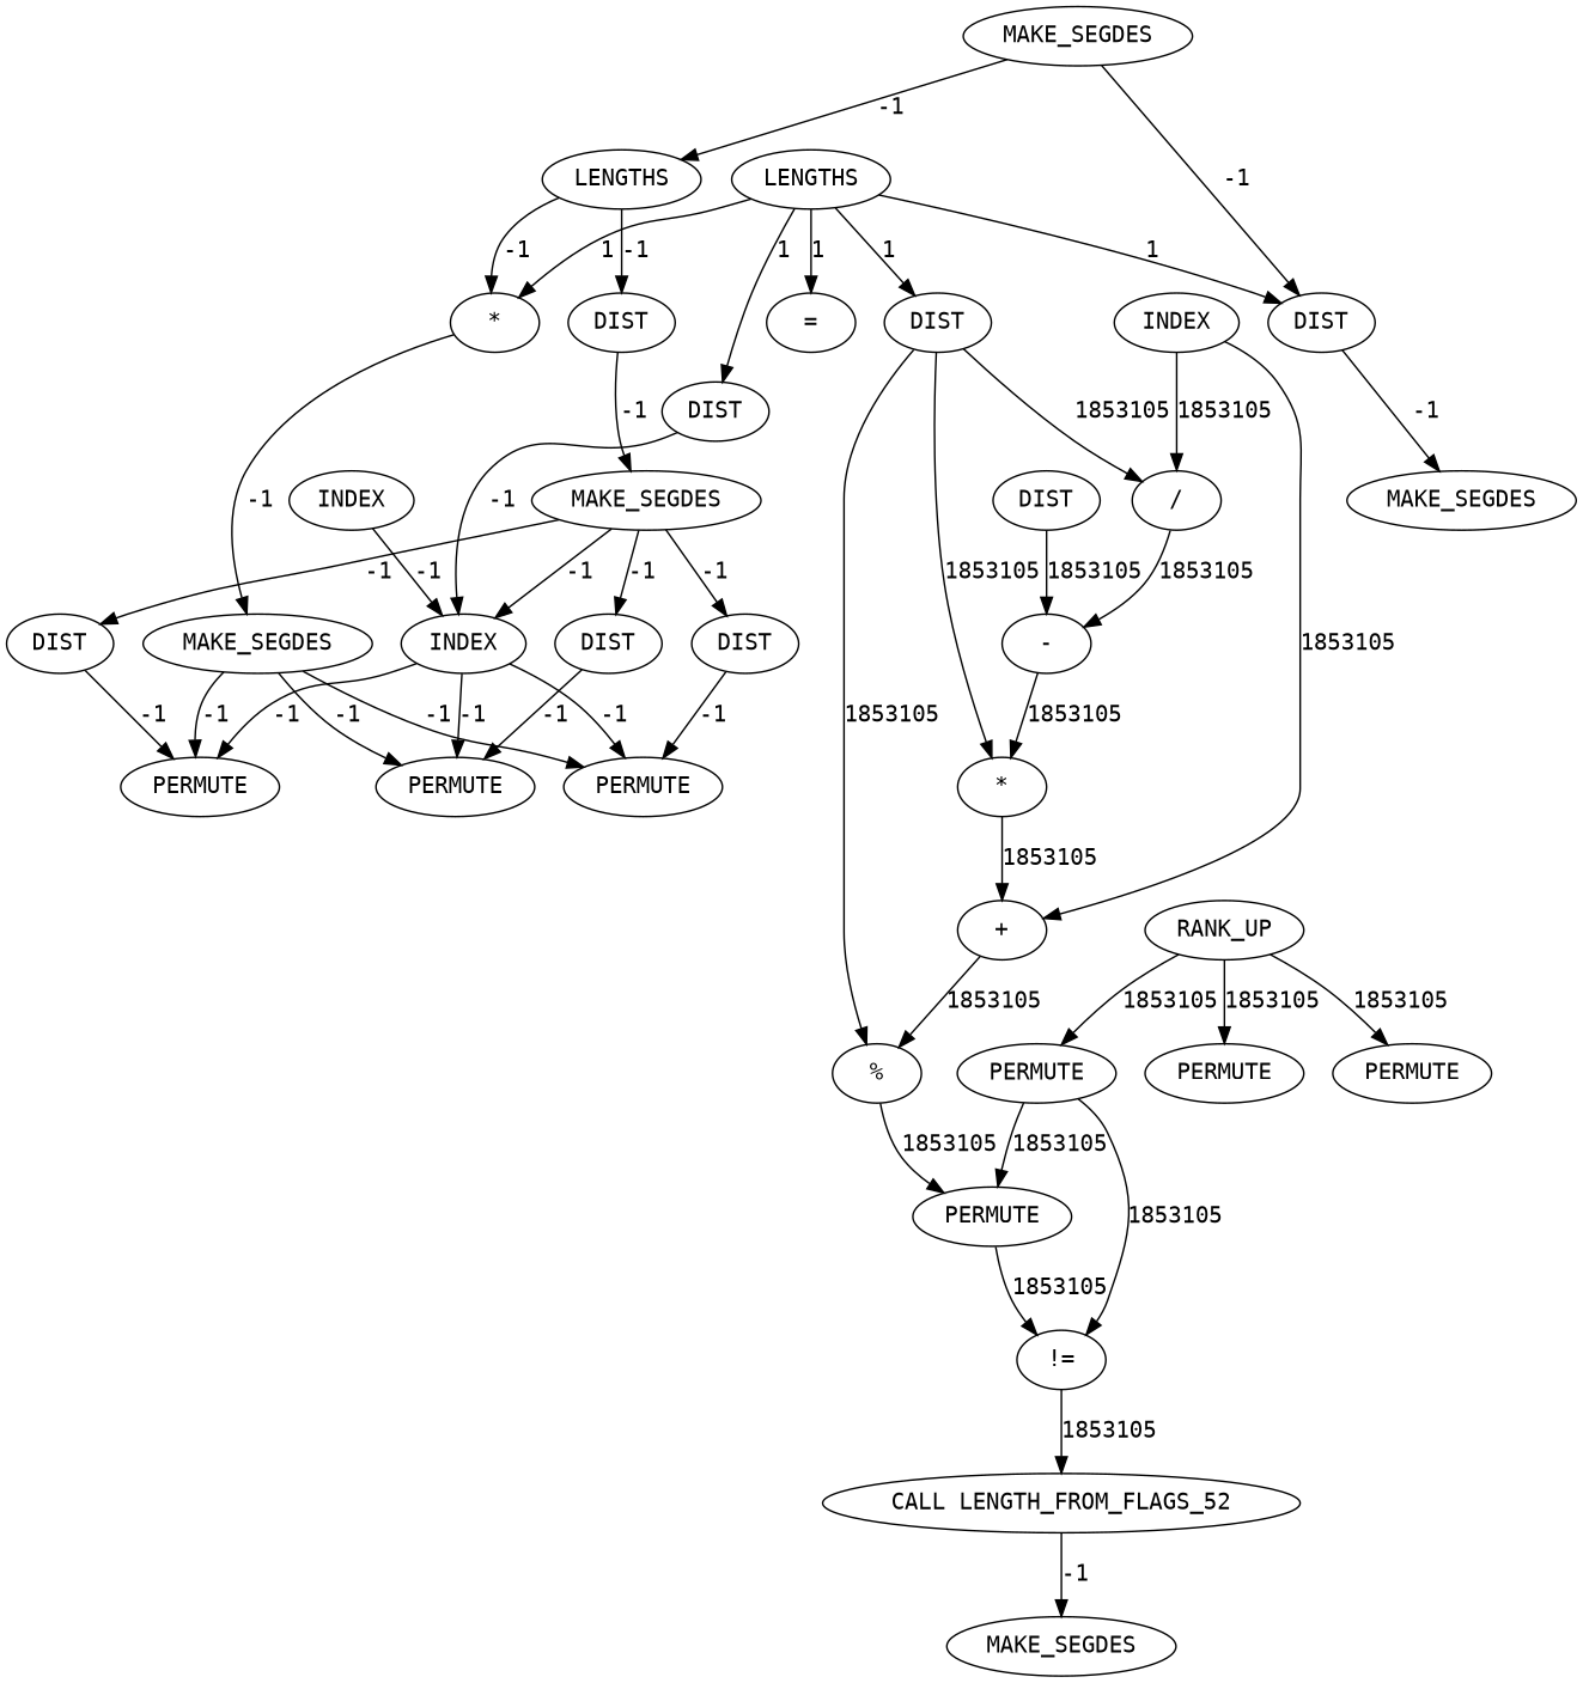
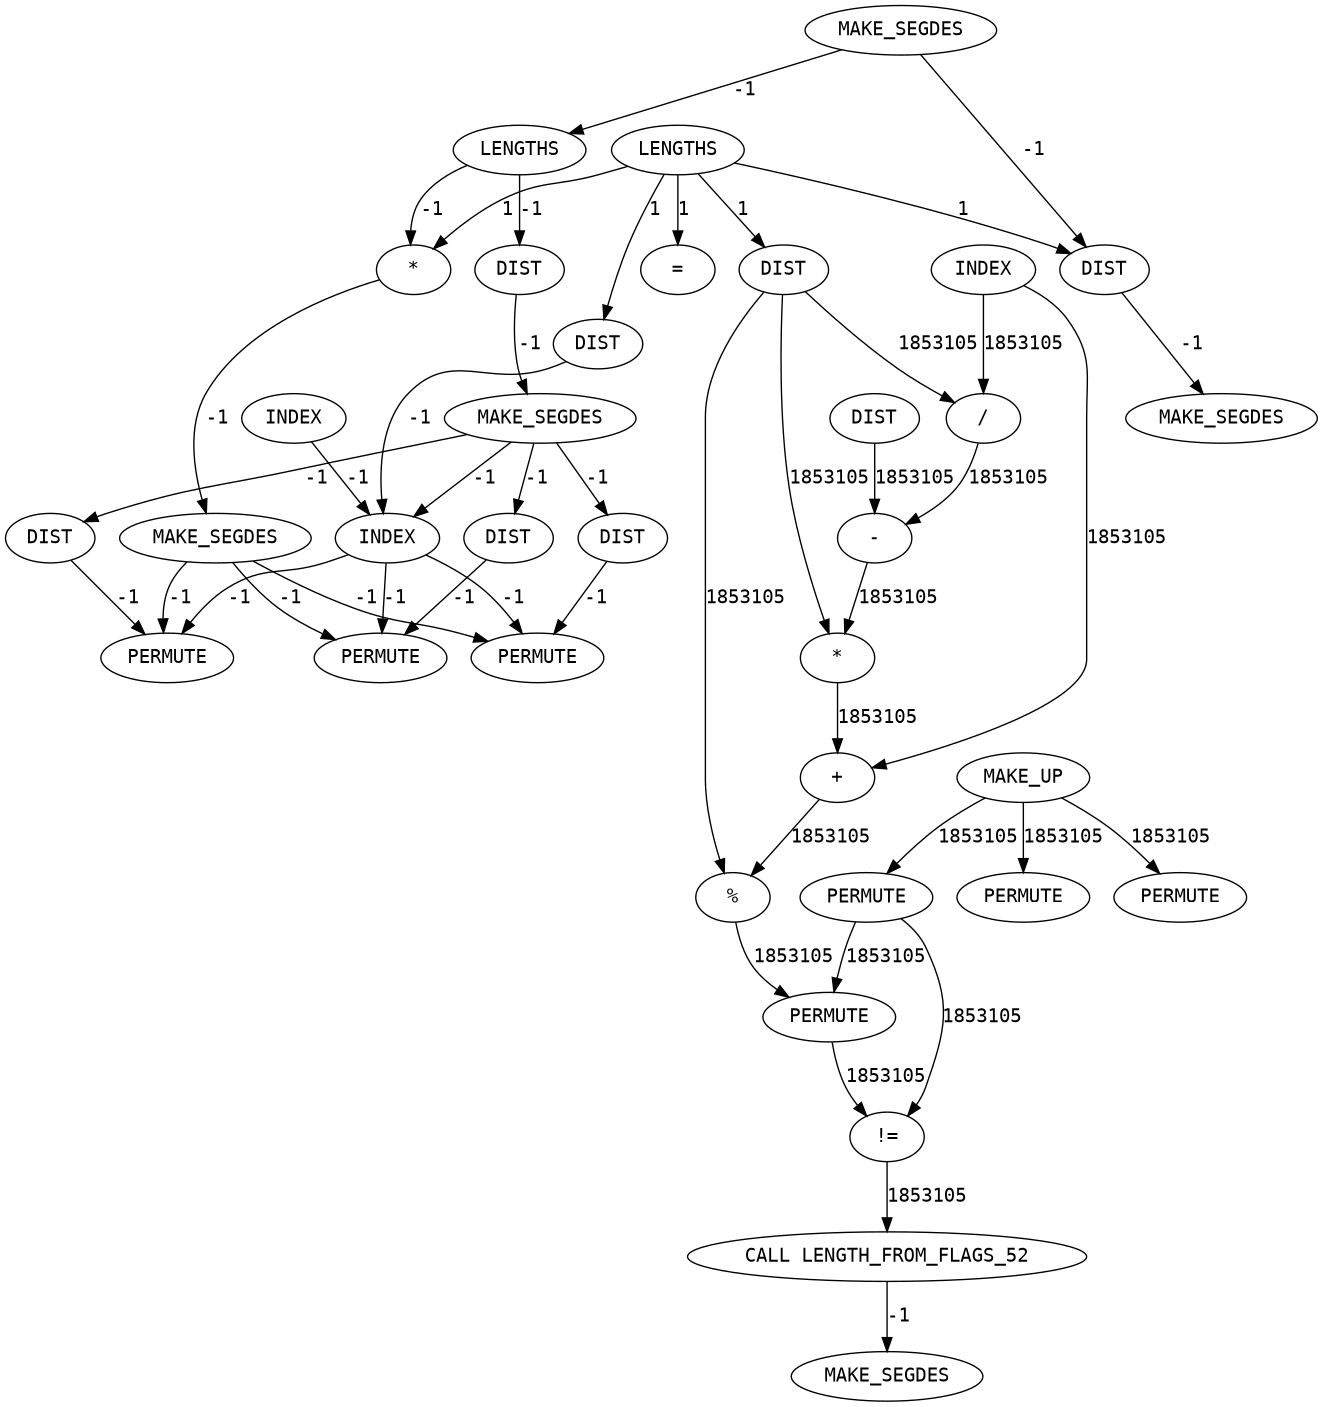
  digraph {
    fontname="DejaVu Sans Mono"
    node [cost=0 fontname="DejaVu Sans Mono"]
    edge [cost=-1 fontname="DejaVu Sans Mono"]
    n1 [label=DIST]
    n2 [label=INDEX]
    n3 [cost=11365932 label=PERMUTE]
    n4 [cost=5648394 label=PERMUTE]
    n5 [cost=3160328 label="!="]
    n6 [label=INDEX]
    n7 [label=PERMUTE]
    n8 [cost=903 label=INDEX]
    n9 [cost=19564183 label="/"]
    n10 [cost=5681418 label="+"]
    n11 [cost=2021 label=LENGTHS]
    n12 [cost=430 label=DIST]
    n13 [label="*"]
    n14 [cost=2451 label="="]
    n15 [label=DIST]
    n16 [cost=12760207 label=PERMUTE]
    n17 [cost=8517053 label="*"]
    n18 [cost=8913771 label="%"]
    n19 [label=PERMUTE]
    n20 [label=PERMUTE]
    n21 [label=MAKE_SEGDES]
-   n22 [cost=6207781 label=RANK_UP]
+   n22 [cost=6207781 label=MAKE_UP]
    n23 [cost=11597960 label=PERMUTE]
    n24 [label=MAKE_SEGDES]
    n25 [label="CALL LENGTH_FROM_FLAGS_52"]
    n26 [cost=4816 label=MAKE_SEGDES]
    n27 [label=DIST]
    n28 [label=DIST]
    n29 [cost=43 label=DIST]
    n30 [cost=8442276 label="-"]
    n31 [label=LENGTHS]
    n32 [label=DIST]
    n33 [label=MAKE_SEGDES]
    n34 [label=MAKE_SEGDES]
    n35 [label=DIST]
    n1 -> n2 [label=-1]
    n2 -> n7 [label=-1]
    n2 -> n19 [label=-1]
    n2 -> n20 [label=-1]
    n3 -> n4 [cost=1853105 label=1853105]
    n3 -> n5 [cost=1853105 label=1853105]
    n4 -> n5 [cost=1853105 label=1853105]
    n5 -> n25 [cost=1853105 label=1853105]
    n6 -> n2 [label=-1]
    n8 -> n9 [cost=1853105 label=1853105]
    n8 -> n10 [cost=1853105 label=1853105]
    n9 -> n30 [cost=1853105 label=1853105]
    n10 -> n18 [cost=1853105 label=1853105]
    n11 -> n1 [cost=1 label=1]
    n11 -> n12 [cost=1 label=1]
    n11 -> n13 [cost=1 label=1]
    n11 -> n14 [cost=1 label=1]
    n11 -> n15 [cost=1 label=1]
    n12 -> n9 [cost=1853105 label=1853105]
    n12 -> n17 [cost=1853105 label=1853105]
    n12 -> n18 [cost=1853105 label=1853105]
    n13 -> n24 [label=-1]
    n15 -> n21 [label=-1]
    n17 -> n10 [cost=1853105 label=1853105]
    n18 -> n4 [cost=1853105 label=1853105]
    n22 -> n3 [cost=1853105 label=1853105]
    n22 -> n16 [cost=1853105 label=1853105]
    n22 -> n23 [cost=1853105 label=1853105]
    n24 -> n7 [label=-1]
    n24 -> n19 [label=-1]
    n24 -> n20 [label=-1]
    n25 -> n26 [label=-1]
    n27 -> n20 [label=-1]
    n28 -> n7 [label=-1]
    n29 -> n30 [cost=1853105 label=1853105]
    n30 -> n17 [cost=1853105 label=1853105]
    n31 -> n13 [label=-1]
    n31 -> n32 [label=-1]
    n32 -> n34 [label=-1]
    n33 -> n15 [label=-1]
    n33 -> n31 [label=-1]
    n34 -> n2 [label=-1]
    n34 -> n27 [label=-1]
    n34 -> n28 [label=-1]
    n34 -> n35 [label=-1]
    n35 -> n19 [label=-1]
  }
